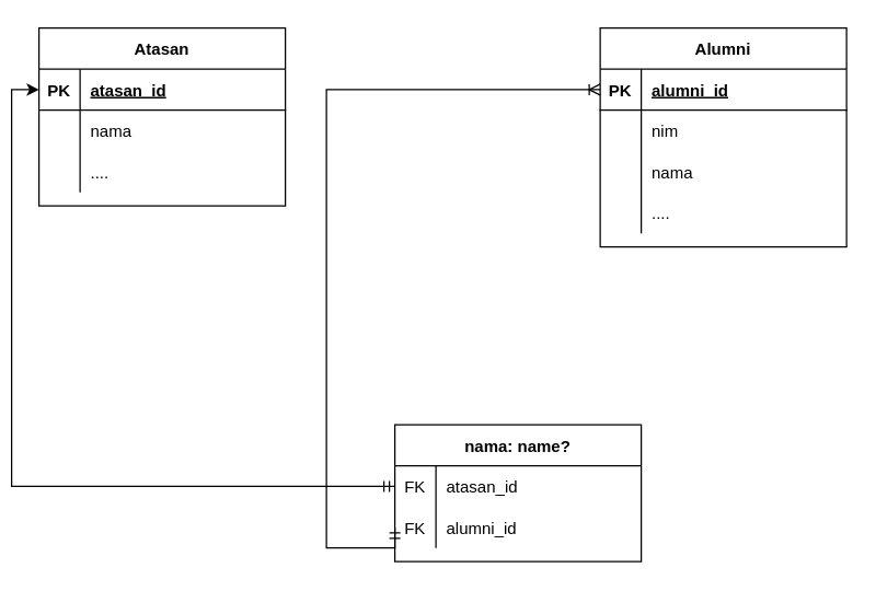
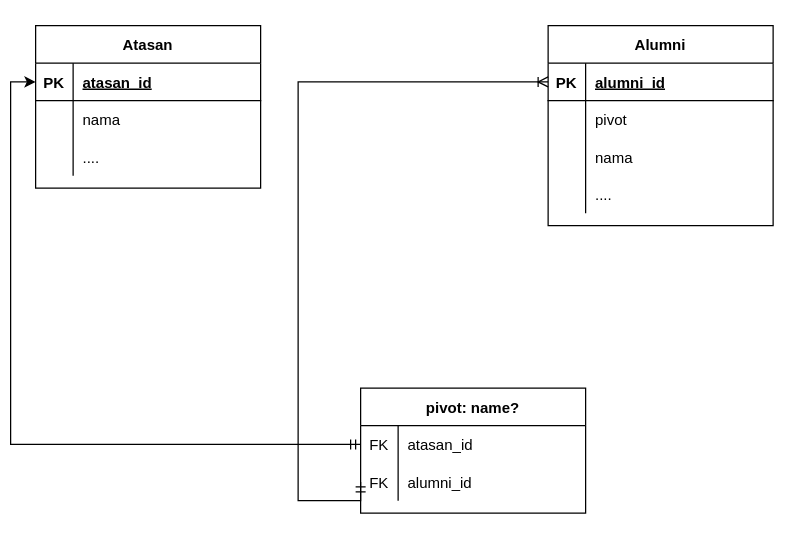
  <mxCell id="0" />
  <mxCell id="1" parent="0" />
  <mxCell id="2" value="Atasan" style="shape=table;startSize=30;container=1;collapsible=1;childLayout=tableLayout;fixedRows=1;rowLines=0;fontStyle=1;align=center;resizeLast=1;" vertex="1" parent="1"><mxGeometry x="20" y="20" width="180" height="130" as="geometry" /></mxCell>
  <mxCell id="3" value="" style="shape=partialRectangle;collapsible=0;dropTarget=0;pointerEvents=0;fillColor=none;top=0;left=0;bottom=1;right=0;points=[[0,0.5],[1,0.5]];portConstraint=eastwest;" vertex="1" parent="2"><mxGeometry y="30" width="180" height="30" as="geometry" /></mxCell>
  <mxCell id="4" value="PK" style="shape=partialRectangle;connectable=0;fillColor=none;top=0;left=0;bottom=0;right=0;fontStyle=1;overflow=hidden;" vertex="1" parent="3"><mxGeometry width="30" height="30" as="geometry" /></mxCell>
  <mxCell id="5" value="atasan_id" style="shape=partialRectangle;connectable=0;fillColor=none;top=0;left=0;bottom=0;right=0;align=left;spacingLeft=6;fontStyle=5;overflow=hidden;" vertex="1" parent="3"><mxGeometry x="30" width="150" height="30" as="geometry" /></mxCell>
  <mxCell id="6" value="" style="shape=partialRectangle;collapsible=0;dropTarget=0;pointerEvents=0;fillColor=none;top=0;left=0;bottom=0;right=0;points=[[0,0.5],[1,0.5]];portConstraint=eastwest;" vertex="1" parent="2"><mxGeometry y="60" width="180" height="30" as="geometry" /></mxCell>
  <mxCell id="7" value="" style="shape=partialRectangle;connectable=0;fillColor=none;top=0;left=0;bottom=0;right=0;editable=1;overflow=hidden;" vertex="1" parent="6"><mxGeometry width="30" height="30" as="geometry" /></mxCell>
  <mxCell id="8" value="nama" style="shape=partialRectangle;connectable=0;fillColor=none;top=0;left=0;bottom=0;right=0;align=left;spacingLeft=6;overflow=hidden;" vertex="1" parent="6"><mxGeometry x="30" width="150" height="30" as="geometry" /></mxCell>
  <mxCell id="9" value="" style="shape=partialRectangle;collapsible=0;dropTarget=0;pointerEvents=0;fillColor=none;top=0;left=0;bottom=0;right=0;points=[[0,0.5],[1,0.5]];portConstraint=eastwest;" vertex="1" parent="2"><mxGeometry y="90" width="180" height="30" as="geometry" /></mxCell>
  <mxCell id="10" value="" style="shape=partialRectangle;connectable=0;fillColor=none;top=0;left=0;bottom=0;right=0;editable=1;overflow=hidden;" vertex="1" parent="9"><mxGeometry width="30" height="30" as="geometry" /></mxCell>
  <mxCell id="11" value="...." style="shape=partialRectangle;connectable=0;fillColor=none;top=0;left=0;bottom=0;right=0;align=left;spacingLeft=6;overflow=hidden;" vertex="1" parent="9"><mxGeometry x="30" width="150" height="30" as="geometry" /></mxCell>
  <mxCell id="12" value="Alumni" style="shape=table;startSize=30;container=1;collapsible=1;childLayout=tableLayout;fixedRows=1;rowLines=0;fontStyle=1;align=center;resizeLast=1;" vertex="1" parent="1"><mxGeometry x="430" y="20" width="180" height="160" as="geometry" /></mxCell>
  <mxCell id="13" value="" style="shape=partialRectangle;collapsible=0;dropTarget=0;pointerEvents=0;fillColor=none;top=0;left=0;bottom=1;right=0;points=[[0,0.5],[1,0.5]];portConstraint=eastwest;" vertex="1" parent="12"><mxGeometry y="30" width="180" height="30" as="geometry" /></mxCell>
  <mxCell id="14" value="PK" style="shape=partialRectangle;connectable=0;fillColor=none;top=0;left=0;bottom=0;right=0;fontStyle=1;overflow=hidden;" vertex="1" parent="13"><mxGeometry width="30" height="30" as="geometry" /></mxCell>
  <mxCell id="15" value="alumni_id" style="shape=partialRectangle;connectable=0;fillColor=none;top=0;left=0;bottom=0;right=0;align=left;spacingLeft=6;fontStyle=5;overflow=hidden;" vertex="1" parent="13"><mxGeometry x="30" width="150" height="30" as="geometry" /></mxCell>
  <mxCell id="16" value="" style="shape=partialRectangle;collapsible=0;dropTarget=0;pointerEvents=0;fillColor=none;top=0;left=0;bottom=0;right=0;points=[[0,0.5],[1,0.5]];portConstraint=eastwest;" vertex="1" parent="12"><mxGeometry y="60" width="180" height="30" as="geometry" /></mxCell>
  <mxCell id="17" value="" style="shape=partialRectangle;connectable=0;fillColor=none;top=0;left=0;bottom=0;right=0;editable=1;overflow=hidden;" vertex="1" parent="16"><mxGeometry width="30" height="30" as="geometry" /></mxCell>
- <mxCell id="18" value="nim" style="shape=partialRectangle;connectable=0;fillColor=none;top=0;left=0;bottom=0;right=0;align=left;spacingLeft=6;overflow=hidden;" vertex="1" parent="16"><mxGeometry x="30" width="150" height="30" as="geometry" /></mxCell>
+ <mxCell id="18" value="pivot" style="shape=partialRectangle;connectable=0;fillColor=none;top=0;left=0;bottom=0;right=0;align=left;spacingLeft=6;overflow=hidden;" vertex="1" parent="16"><mxGeometry x="30" width="150" height="30" as="geometry" /></mxCell>
  <mxCell id="19" value="" style="shape=partialRectangle;collapsible=0;dropTarget=0;pointerEvents=0;fillColor=none;top=0;left=0;bottom=0;right=0;points=[[0,0.5],[1,0.5]];portConstraint=eastwest;" vertex="1" parent="12"><mxGeometry y="90" width="180" height="30" as="geometry" /></mxCell>
  <mxCell id="20" value="" style="shape=partialRectangle;connectable=0;fillColor=none;top=0;left=0;bottom=0;right=0;editable=1;overflow=hidden;" vertex="1" parent="19"><mxGeometry width="30" height="30" as="geometry" /></mxCell>
  <mxCell id="21" value="nama" style="shape=partialRectangle;connectable=0;fillColor=none;top=0;left=0;bottom=0;right=0;align=left;spacingLeft=6;overflow=hidden;" vertex="1" parent="19"><mxGeometry x="30" width="150" height="30" as="geometry" /></mxCell>
  <mxCell id="22" value="" style="shape=partialRectangle;collapsible=0;dropTarget=0;pointerEvents=0;fillColor=none;top=0;left=0;bottom=0;right=0;points=[[0,0.5],[1,0.5]];portConstraint=eastwest;" vertex="1" parent="12"><mxGeometry y="120" width="180" height="30" as="geometry" /></mxCell>
  <mxCell id="23" value="" style="shape=partialRectangle;connectable=0;fillColor=none;top=0;left=0;bottom=0;right=0;editable=1;overflow=hidden;" vertex="1" parent="22"><mxGeometry width="30" height="30" as="geometry" /></mxCell>
  <mxCell id="24" value="...." style="shape=partialRectangle;connectable=0;fillColor=none;top=0;left=0;bottom=0;right=0;align=left;spacingLeft=6;overflow=hidden;" vertex="1" parent="22"><mxGeometry x="30" width="150" height="30" as="geometry" /></mxCell>
- <mxCell id="25" value="nama: name?" style="shape=table;startSize=30;container=1;collapsible=1;childLayout=tableLayout;fixedRows=1;rowLines=0;fontStyle=1;align=center;resizeLast=1;" vertex="1" parent="1"><mxGeometry x="280" y="310" width="180" height="100" as="geometry" /></mxCell>
+ <mxCell id="25" value="pivot: name?" style="shape=table;startSize=30;container=1;collapsible=1;childLayout=tableLayout;fixedRows=1;rowLines=0;fontStyle=1;align=center;resizeLast=1;" vertex="1" parent="1"><mxGeometry x="280" y="310" width="180" height="100" as="geometry" /></mxCell>
  <mxCell id="26" value="" style="shape=partialRectangle;collapsible=0;dropTarget=0;pointerEvents=0;fillColor=none;top=0;left=0;bottom=0;right=0;points=[[0,0.5],[1,0.5]];portConstraint=eastwest;" vertex="1" parent="25"><mxGeometry y="30" width="180" height="30" as="geometry" /></mxCell>
  <mxCell id="27" value="FK" style="shape=partialRectangle;connectable=0;fillColor=none;top=0;left=0;bottom=0;right=0;fontStyle=0;overflow=hidden;" vertex="1" parent="26"><mxGeometry width="30" height="30" as="geometry" /></mxCell>
  <mxCell id="28" value="atasan_id" style="shape=partialRectangle;connectable=0;fillColor=none;top=0;left=0;bottom=0;right=0;align=left;spacingLeft=6;fontStyle=0;overflow=hidden;" vertex="1" parent="26"><mxGeometry x="30" width="150" height="30" as="geometry" /></mxCell>
  <mxCell id="29" value="" style="shape=partialRectangle;collapsible=0;dropTarget=0;pointerEvents=0;fillColor=none;top=0;left=0;bottom=0;right=0;points=[[0,0.5],[1,0.5]];portConstraint=eastwest;" vertex="1" parent="25"><mxGeometry y="60" width="180" height="30" as="geometry" /></mxCell>
  <mxCell id="30" value="FK" style="shape=partialRectangle;connectable=0;fillColor=none;top=0;left=0;bottom=0;right=0;fontStyle=0;overflow=hidden;" vertex="1" parent="29"><mxGeometry width="30" height="30" as="geometry" /></mxCell>
  <mxCell id="31" value="alumni_id" style="shape=partialRectangle;connectable=0;fillColor=none;top=0;left=0;bottom=0;right=0;align=left;spacingLeft=6;fontStyle=0;overflow=hidden;" vertex="1" parent="29"><mxGeometry x="30" width="150" height="30" as="geometry" /></mxCell>
  <mxCell id="32" style="edgeStyle=orthogonalEdgeStyle;orthogonalLoop=1;jettySize=auto;html=1;exitX=0;exitY=0.5;exitDx=0;exitDy=0;entryX=0;entryY=0.5;entryDx=0;entryDy=0;rounded=0;startArrow=ERmandOne;startFill=0;endArrow=ERoneToMany;endFill=0;" edge="1" parent="1" source="29" target="13"><mxGeometry relative="1" as="geometry"><Array as="points"><mxPoint x="280" y="400" /><mxPoint x="230" y="400" /><mxPoint x="230" y="65" /></Array></mxGeometry></mxCell>
  <mxCell id="33" style="edgeStyle=orthogonalEdgeStyle;rounded=0;orthogonalLoop=1;jettySize=auto;html=1;exitX=0;exitY=0.5;exitDx=0;exitDy=0;entryX=0;entryY=0.5;entryDx=0;entryDy=0;startArrow=ERmandOne;startFill=0;" edge="1" parent="1" source="26" target="3"><mxGeometry relative="1" as="geometry" /></mxCell>
